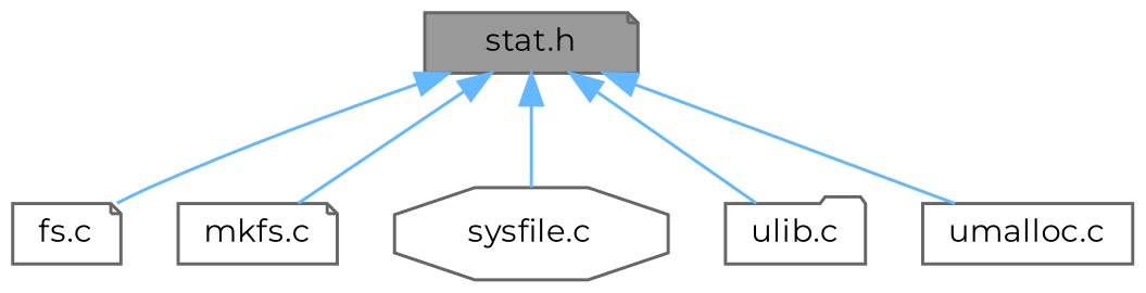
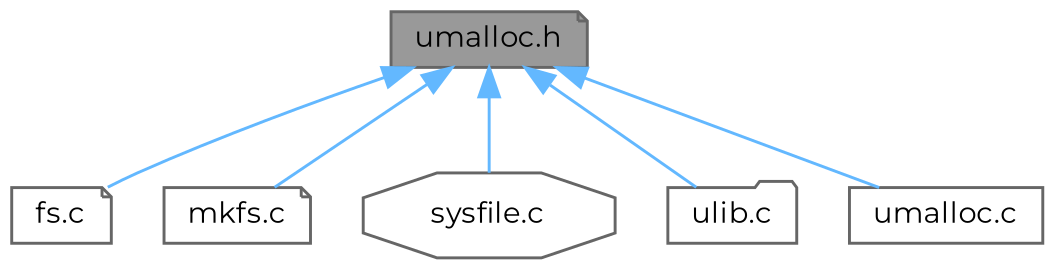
  digraph {
    fontname=Montserrat
    node [color=grey40 fillcolor=white fontname=Montserrat fontsize=10 shape=note style=filled]
    edge [color=steelblue1 dir=back fontname=Montserrat fontsize=10 labelfontname=Helvetica labelfontsize=10 style=solid]
-   n1 [color=gray40 fillcolor=grey60 fontcolor=black height=0.2 label="stat.h" width=0.4]
+   n1 [color=gray40 fillcolor=grey60 fontcolor=black height=0.2 label="umalloc.h" width=0.4]
    n2 [height=0.2 label="fs.c" width=0.4]
    n3 [height=0.2 label="mkfs.c" width=0.4]
    n4 [height=0.2 label="sysfile.c" shape=octagon width=0.4]
    n5 [height=0.2 label="ulib.c" shape=folder width=0.4]
    n6 [height=0.2 label="umalloc.c" shape=box width=0.4]
    n1 -> n2
    n1 -> n3
    n1 -> n4
    n1 -> n5
    n1 -> n6
  }
